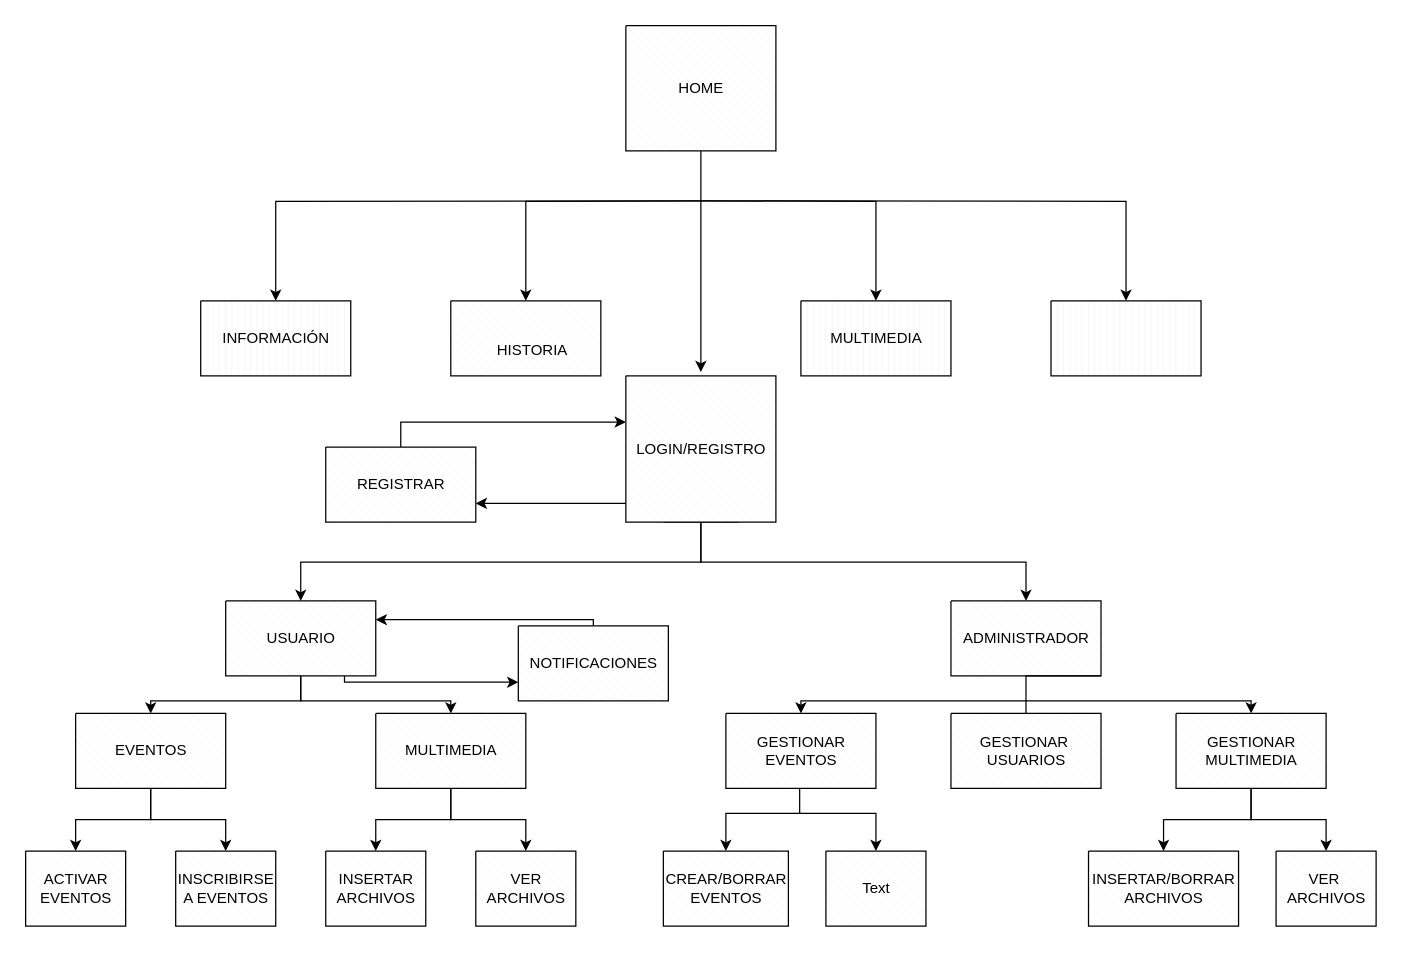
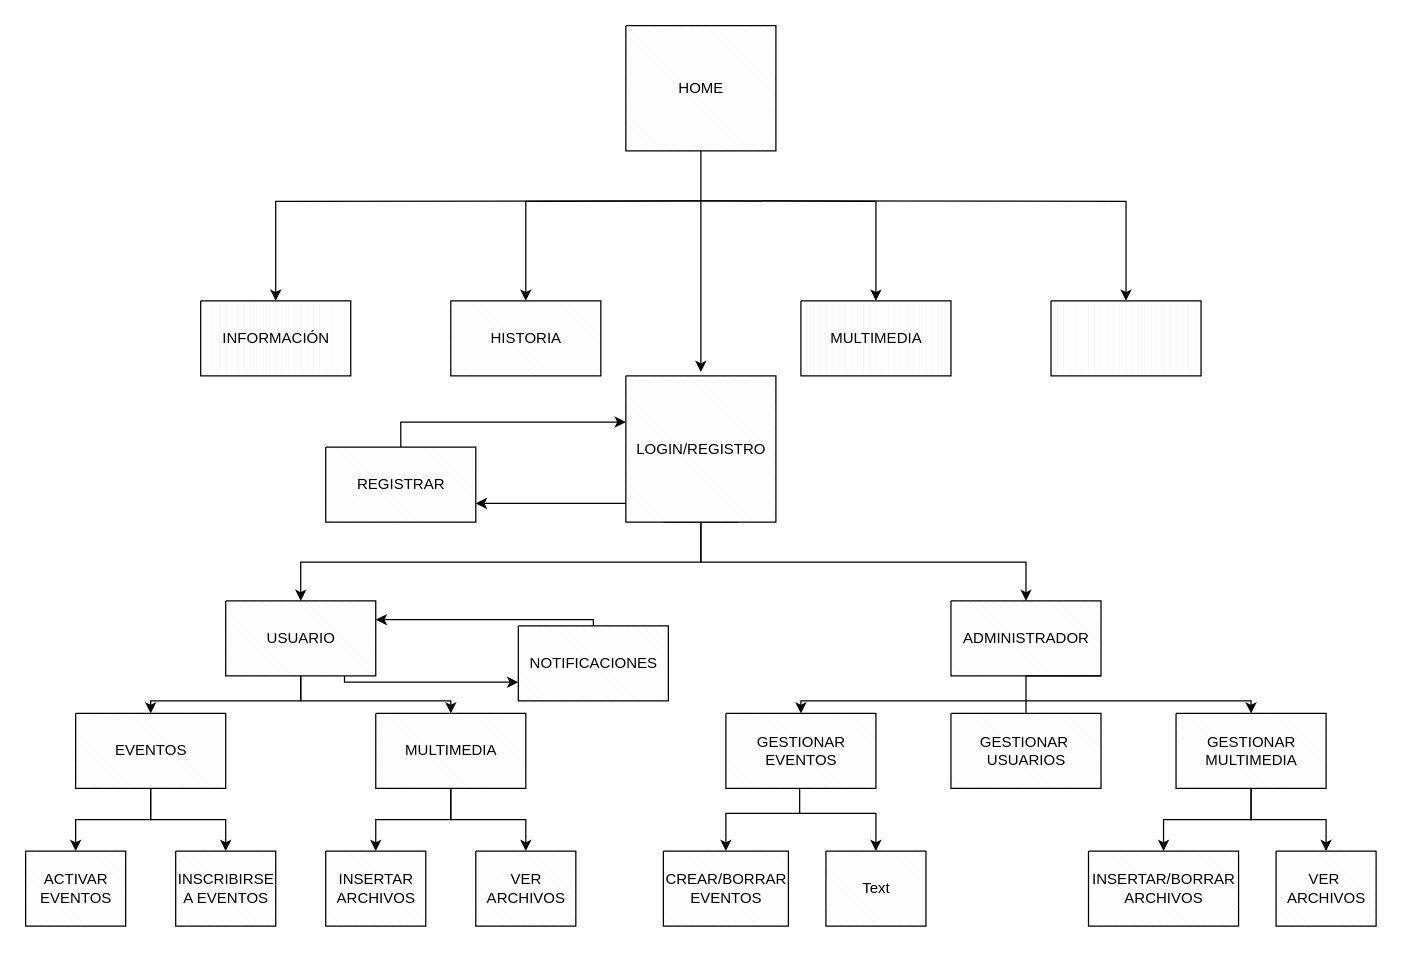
  <mxCell id="0" />
  <mxCell id="1" parent="0" />
  <mxCell id="2" style="edgeStyle=orthogonalEdgeStyle;rounded=0;orthogonalLoop=1;jettySize=auto;html=1;entryX=1;entryY=0.75;entryDx=0;entryDy=0;entryPerimeter=0;exitX=0.133;exitY=1;exitDx=0;exitDy=0;exitPerimeter=0;" edge="1" parent="1" target="13"><mxGeometry relative="1" as="geometry"><mxPoint x="515.96" y="387" as="sourcePoint" /><Array as="points"><mxPoint x="516" y="402" /></Array></mxGeometry></mxCell>
  <mxCell id="3" style="rounded=0;orthogonalLoop=1;jettySize=auto;html=1;edgeStyle=orthogonalEdgeStyle;exitX=0.5;exitY=1;exitDx=0;exitDy=0;exitPerimeter=0;" edge="1" parent="1" source="22"><mxGeometry relative="1" as="geometry"><mxPoint x="560" y="140" as="sourcePoint" /><mxPoint x="560" y="297" as="targetPoint" /></mxGeometry></mxCell>
  <mxCell id="4" style="edgeStyle=orthogonalEdgeStyle;rounded=0;orthogonalLoop=1;jettySize=auto;html=1;exitX=0.5;exitY=0;exitDx=0;exitDy=0;exitPerimeter=0;entryX=0.5;entryY=0;entryDx=0;entryDy=0;entryPerimeter=0;" edge="1" parent="1" target="5"><mxGeometry relative="1" as="geometry"><mxPoint x="560" y="160" as="sourcePoint" /></mxGeometry></mxCell>
  <mxCell id="5" value="" style="verticalLabelPosition=bottom;verticalAlign=top;html=1;shape=mxgraph.basic.patternFillRect;fillStyle=diagRev;step=5;fillStrokeWidth=0.2;fillStrokeColor=#dddddd;" vertex="1" parent="1"><mxGeometry x="360" y="240" width="120" height="60" as="geometry" /></mxCell>
  <mxCell id="6" style="edgeStyle=orthogonalEdgeStyle;rounded=0;orthogonalLoop=1;jettySize=auto;html=1;exitX=0.5;exitY=0;exitDx=0;exitDy=0;exitPerimeter=0;entryX=0.5;entryY=0;entryDx=0;entryDy=0;entryPerimeter=0;" edge="1" parent="1" target="7"><mxGeometry relative="1" as="geometry"><mxPoint x="560" y="160" as="sourcePoint" /></mxGeometry></mxCell>
  <mxCell id="7" value="" style="verticalLabelPosition=bottom;verticalAlign=top;html=1;shape=mxgraph.basic.patternFillRect;fillStyle=vert;step=5;fillStrokeWidth=0.2;fillStrokeColor=#dddddd;" vertex="1" parent="1"><mxGeometry x="160" y="240" width="120" height="60" as="geometry" /></mxCell>
  <mxCell id="8" style="edgeStyle=orthogonalEdgeStyle;rounded=0;orthogonalLoop=1;jettySize=auto;html=1;exitX=0.5;exitY=0;exitDx=0;exitDy=0;exitPerimeter=0;entryX=0.5;entryY=0;entryDx=0;entryDy=0;entryPerimeter=0;" edge="1" parent="1" target="9"><mxGeometry relative="1" as="geometry"><mxPoint x="560" y="160" as="sourcePoint" /></mxGeometry></mxCell>
  <mxCell id="9" value="" style="verticalLabelPosition=bottom;verticalAlign=top;html=1;shape=mxgraph.basic.patternFillRect;fillStyle=vert;step=5;fillStrokeWidth=0.2;fillStrokeColor=#dddddd;" vertex="1" parent="1"><mxGeometry x="640" y="240" width="120" height="60" as="geometry" /></mxCell>
  <mxCell id="10" style="edgeStyle=orthogonalEdgeStyle;rounded=0;orthogonalLoop=1;jettySize=auto;html=1;exitX=0.5;exitY=0;exitDx=0;exitDy=0;exitPerimeter=0;entryX=0.5;entryY=0;entryDx=0;entryDy=0;entryPerimeter=0;" edge="1" parent="1" target="11"><mxGeometry relative="1" as="geometry"><mxPoint x="560" y="160" as="sourcePoint" /></mxGeometry></mxCell>
  <mxCell id="11" value="" style="verticalLabelPosition=bottom;verticalAlign=top;html=1;shape=mxgraph.basic.patternFillRect;fillStyle=vert;step=5;fillStrokeWidth=0.2;fillStrokeColor=#dddddd;" vertex="1" parent="1"><mxGeometry x="840" y="240" width="120" height="60" as="geometry" /></mxCell>
  <mxCell id="12" style="edgeStyle=orthogonalEdgeStyle;rounded=0;orthogonalLoop=1;jettySize=auto;html=1;exitX=0.5;exitY=0;exitDx=0;exitDy=0;exitPerimeter=0;entryX=0;entryY=0.316;entryDx=0;entryDy=0;entryPerimeter=0;" edge="1" parent="1" source="13" target="19"><mxGeometry relative="1" as="geometry" /></mxCell>
  <mxCell id="13" value="" style="verticalLabelPosition=bottom;verticalAlign=top;html=1;shape=mxgraph.basic.patternFillRect;fillStyle=diagRev;step=5;fillStrokeWidth=0.2;fillStrokeColor=#dddddd;" vertex="1" parent="1"><mxGeometry x="260" y="357" width="120" height="60" as="geometry" /></mxCell>
  <mxCell id="14" style="edgeStyle=orthogonalEdgeStyle;rounded=0;orthogonalLoop=1;jettySize=auto;html=1;exitX=0.842;exitY=1.011;exitDx=0;exitDy=0;exitPerimeter=0;entryX=0;entryY=0.75;entryDx=0;entryDy=0;entryPerimeter=0;" edge="1" parent="1" target="16"><mxGeometry relative="1" as="geometry"><mxPoint x="275.04" y="531.02" as="sourcePoint" /><Array as="points"><mxPoint x="275" y="545.03" /></Array></mxGeometry></mxCell>
  <mxCell id="15" style="edgeStyle=orthogonalEdgeStyle;rounded=0;orthogonalLoop=1;jettySize=auto;html=1;exitX=0.5;exitY=0;exitDx=0;exitDy=0;exitPerimeter=0;entryX=1;entryY=0.25;entryDx=0;entryDy=0;entryPerimeter=0;" edge="1" parent="1" source="16" target="21"><mxGeometry relative="1" as="geometry"><mxPoint x="297" y="480.002" as="targetPoint" /><Array as="points"><mxPoint x="474" y="495" /></Array></mxGeometry></mxCell>
  <mxCell id="16" value="" style="verticalLabelPosition=bottom;verticalAlign=top;html=1;shape=mxgraph.basic.patternFillRect;fillStyle=diagRev;step=5;fillStrokeWidth=0.2;fillStrokeColor=#dddddd;" vertex="1" parent="1"><mxGeometry x="414" y="500.03" width="120" height="60" as="geometry" /></mxCell>
  <mxCell id="17" style="edgeStyle=orthogonalEdgeStyle;rounded=0;orthogonalLoop=1;jettySize=auto;html=1;exitX=0.25;exitY=1;exitDx=0;exitDy=0;exitPerimeter=0;entryX=0.5;entryY=0;entryDx=0;entryDy=0;entryPerimeter=0;" edge="1" parent="1" source="19" target="21"><mxGeometry relative="1" as="geometry"><Array as="points"><mxPoint x="560" y="417" /><mxPoint x="560" y="449" /><mxPoint x="240" y="449" /></Array></mxGeometry></mxCell>
  <mxCell id="18" style="edgeStyle=orthogonalEdgeStyle;rounded=0;orthogonalLoop=1;jettySize=auto;html=1;exitX=0.75;exitY=1;exitDx=0;exitDy=0;exitPerimeter=0;entryX=0.5;entryY=0;entryDx=0;entryDy=0;entryPerimeter=0;" edge="1" parent="1" source="19" target="20"><mxGeometry relative="1" as="geometry"><Array as="points"><mxPoint x="560" y="417" /><mxPoint x="560" y="449" /><mxPoint x="820" y="449" /></Array></mxGeometry></mxCell>
  <mxCell id="19" value="" style="verticalLabelPosition=bottom;verticalAlign=top;html=1;shape=mxgraph.basic.patternFillRect;fillStyle=diagRev;step=5;fillStrokeWidth=0.2;fillStrokeColor=#dddddd;" vertex="1" parent="1"><mxGeometry x="500" y="300" width="120" height="117" as="geometry" /></mxCell>
  <mxCell id="20" value="" style="verticalLabelPosition=bottom;verticalAlign=top;html=1;shape=mxgraph.basic.patternFillRect;fillStyle=diagRev;step=5;fillStrokeWidth=0.2;fillStrokeColor=#dddddd;" vertex="1" parent="1"><mxGeometry x="760" y="480" width="120" height="60" as="geometry" /></mxCell>
  <mxCell id="21" value="" style="verticalLabelPosition=bottom;verticalAlign=top;html=1;shape=mxgraph.basic.patternFillRect;fillStyle=diagRev;step=5;fillStrokeWidth=0.2;fillStrokeColor=#dddddd;" vertex="1" parent="1"><mxGeometry x="180" y="480" width="120" height="60" as="geometry" /></mxCell>
  <mxCell id="22" value="" style="verticalLabelPosition=bottom;verticalAlign=top;html=1;shape=mxgraph.basic.patternFillRect;fillStyle=diagRev;step=5;fillStrokeWidth=0.2;fillStrokeColor=#dddddd;" vertex="1" parent="1"><mxGeometry x="500" y="20" width="120" height="100" as="geometry" /></mxCell>
  <mxCell id="23" style="edgeStyle=orthogonalEdgeStyle;rounded=0;orthogonalLoop=1;jettySize=auto;html=1;exitX=0.5;exitY=1;exitDx=0;exitDy=0;exitPerimeter=0;entryX=0.5;entryY=0;entryDx=0;entryDy=0;entryPerimeter=0;" edge="1" parent="1" source="21" target="26"><mxGeometry relative="1" as="geometry"><Array as="points"><mxPoint x="240" y="560" /><mxPoint x="120" y="560" /></Array></mxGeometry></mxCell>
  <mxCell id="24" style="edgeStyle=orthogonalEdgeStyle;rounded=0;orthogonalLoop=1;jettySize=auto;html=1;exitX=0.5;exitY=1;exitDx=0;exitDy=0;exitPerimeter=0;entryX=0.5;entryY=0;entryDx=0;entryDy=0;entryPerimeter=0;" edge="1" parent="1" source="26" target="37"><mxGeometry relative="1" as="geometry" /></mxCell>
  <mxCell id="25" style="edgeStyle=orthogonalEdgeStyle;rounded=0;orthogonalLoop=1;jettySize=auto;html=1;exitX=0.5;exitY=1;exitDx=0;exitDy=0;exitPerimeter=0;entryX=0.5;entryY=0;entryDx=0;entryDy=0;entryPerimeter=0;" edge="1" parent="1" source="26" target="38"><mxGeometry relative="1" as="geometry" /></mxCell>
  <mxCell id="26" value="" style="verticalLabelPosition=bottom;verticalAlign=top;html=1;shape=mxgraph.basic.patternFillRect;fillStyle=diagRev;step=5;fillStrokeWidth=0.2;fillStrokeColor=#dddddd;" vertex="1" parent="1"><mxGeometry x="60" y="570" width="120" height="60" as="geometry" /></mxCell>
  <mxCell id="27" style="edgeStyle=orthogonalEdgeStyle;rounded=0;orthogonalLoop=1;jettySize=auto;html=1;exitX=0.5;exitY=0;exitDx=0;exitDy=0;exitPerimeter=0;entryX=0.5;entryY=0;entryDx=0;entryDy=0;entryPerimeter=0;" edge="1" parent="1" target="30"><mxGeometry relative="1" as="geometry"><mxPoint x="240" y="540" as="sourcePoint" /><Array as="points"><mxPoint x="240" y="560" /><mxPoint x="360" y="560" /></Array></mxGeometry></mxCell>
  <mxCell id="28" style="edgeStyle=orthogonalEdgeStyle;rounded=0;orthogonalLoop=1;jettySize=auto;html=1;exitX=0.5;exitY=1;exitDx=0;exitDy=0;exitPerimeter=0;entryX=0.5;entryY=0;entryDx=0;entryDy=0;entryPerimeter=0;" edge="1" parent="1" source="30" target="39"><mxGeometry relative="1" as="geometry" /></mxCell>
  <mxCell id="29" style="edgeStyle=orthogonalEdgeStyle;rounded=0;orthogonalLoop=1;jettySize=auto;html=1;exitX=0.5;exitY=1;exitDx=0;exitDy=0;exitPerimeter=0;entryX=0.5;entryY=0;entryDx=0;entryDy=0;entryPerimeter=0;" edge="1" parent="1" source="30" target="40"><mxGeometry relative="1" as="geometry" /></mxCell>
  <mxCell id="30" value="" style="verticalLabelPosition=bottom;verticalAlign=top;html=1;shape=mxgraph.basic.patternFillRect;fillStyle=diagRev;step=5;fillStrokeWidth=0.2;fillStrokeColor=#dddddd;" vertex="1" parent="1"><mxGeometry x="300" y="570" width="120" height="60" as="geometry" /></mxCell>
  <mxCell id="31" style="edgeStyle=orthogonalEdgeStyle;rounded=0;orthogonalLoop=1;jettySize=auto;html=1;entryX=0.5;entryY=0;entryDx=0;entryDy=0;entryPerimeter=0;" edge="1" parent="1" target="41"><mxGeometry relative="1" as="geometry"><mxPoint x="640" y="650" as="sourcePoint" /><Array as="points"><mxPoint x="580" y="650" /></Array></mxGeometry></mxCell>
  <mxCell id="32" style="edgeStyle=orthogonalEdgeStyle;rounded=0;orthogonalLoop=1;jettySize=auto;html=1;exitX=0.5;exitY=1;exitDx=0;exitDy=0;exitPerimeter=0;entryX=0.5;entryY=0;entryDx=0;entryDy=0;entryPerimeter=0;" edge="1" parent="1" source="33" target="42"><mxGeometry relative="1" as="geometry"><mxPoint x="639" y="633" as="sourcePoint" /><Array as="points"><mxPoint x="639" y="630" /><mxPoint x="639" y="650" /><mxPoint x="700" y="650" /></Array></mxGeometry></mxCell>
  <mxCell id="33" value="" style="verticalLabelPosition=bottom;verticalAlign=top;html=1;shape=mxgraph.basic.patternFillRect;fillStyle=diagRev;step=5;fillStrokeWidth=0.2;fillStrokeColor=#dddddd;" vertex="1" parent="1"><mxGeometry x="580" y="570" width="120" height="60" as="geometry" /></mxCell>
  <mxCell id="34" style="edgeStyle=orthogonalEdgeStyle;rounded=0;orthogonalLoop=1;jettySize=auto;html=1;exitX=0.5;exitY=1;exitDx=0;exitDy=0;exitPerimeter=0;entryX=0.5;entryY=0;entryDx=0;entryDy=0;entryPerimeter=0;" edge="1" parent="1" source="36" target="43"><mxGeometry relative="1" as="geometry" /></mxCell>
  <mxCell id="35" style="edgeStyle=orthogonalEdgeStyle;rounded=0;orthogonalLoop=1;jettySize=auto;html=1;exitX=0.5;exitY=1;exitDx=0;exitDy=0;exitPerimeter=0;entryX=0.5;entryY=0;entryDx=0;entryDy=0;entryPerimeter=0;" edge="1" parent="1" source="36" target="44"><mxGeometry relative="1" as="geometry" /></mxCell>
  <mxCell id="36" value="" style="verticalLabelPosition=bottom;verticalAlign=top;html=1;shape=mxgraph.basic.patternFillRect;fillStyle=diagRev;step=5;fillStrokeWidth=0.2;fillStrokeColor=#dddddd;" vertex="1" parent="1"><mxGeometry x="940" y="570" width="120" height="60" as="geometry" /></mxCell>
  <mxCell id="37" value="" style="verticalLabelPosition=bottom;verticalAlign=top;html=1;shape=mxgraph.basic.patternFillRect;fillStyle=diagRev;step=5;fillStrokeWidth=0.2;fillStrokeColor=#dddddd;" vertex="1" parent="1"><mxGeometry x="20" y="680" width="80" height="60" as="geometry" /></mxCell>
  <mxCell id="38" value="" style="verticalLabelPosition=bottom;verticalAlign=top;html=1;shape=mxgraph.basic.patternFillRect;fillStyle=diagRev;step=5;fillStrokeWidth=0.2;fillStrokeColor=#dddddd;" vertex="1" parent="1"><mxGeometry x="140" y="680" width="80" height="60" as="geometry" /></mxCell>
  <mxCell id="39" value="" style="verticalLabelPosition=bottom;verticalAlign=top;html=1;shape=mxgraph.basic.patternFillRect;fillStyle=diagRev;step=5;fillStrokeWidth=0.2;fillStrokeColor=#dddddd;" vertex="1" parent="1"><mxGeometry x="260" y="680" width="80" height="60" as="geometry" /></mxCell>
  <mxCell id="40" value="" style="verticalLabelPosition=bottom;verticalAlign=top;html=1;shape=mxgraph.basic.patternFillRect;fillStyle=diagRev;step=5;fillStrokeWidth=0.2;fillStrokeColor=#dddddd;" vertex="1" parent="1"><mxGeometry x="380" y="680" width="80" height="60" as="geometry" /></mxCell>
  <mxCell id="41" value="" style="verticalLabelPosition=bottom;verticalAlign=top;html=1;shape=mxgraph.basic.patternFillRect;fillStyle=diagRev;step=5;fillStrokeWidth=0.2;fillStrokeColor=#dddddd;" vertex="1" parent="1"><mxGeometry x="530" y="680" width="100" height="60" as="geometry" /></mxCell>
  <mxCell id="42" value="" style="verticalLabelPosition=bottom;verticalAlign=top;html=1;shape=mxgraph.basic.patternFillRect;fillStyle=diagRev;step=5;fillStrokeWidth=0.2;fillStrokeColor=#dddddd;" vertex="1" parent="1"><mxGeometry x="660" y="680" width="80" height="60" as="geometry" /></mxCell>
  <mxCell id="43" value="" style="verticalLabelPosition=bottom;verticalAlign=top;html=1;shape=mxgraph.basic.patternFillRect;fillStyle=diagRev;step=5;fillStrokeWidth=0.2;fillStrokeColor=#dddddd;" vertex="1" parent="1"><mxGeometry x="870" y="680" width="120" height="60" as="geometry" /></mxCell>
  <mxCell id="44" value="" style="verticalLabelPosition=bottom;verticalAlign=top;html=1;shape=mxgraph.basic.patternFillRect;fillStyle=diagRev;step=5;fillStrokeWidth=0.2;fillStrokeColor=#dddddd;" vertex="1" parent="1"><mxGeometry x="1020" y="680" width="80" height="60" as="geometry" /></mxCell>
  <mxCell id="45" style="edgeStyle=orthogonalEdgeStyle;rounded=0;orthogonalLoop=1;jettySize=auto;html=1;exitX=0.5;exitY=1;exitDx=0;exitDy=0;exitPerimeter=0;entryX=0.5;entryY=0;entryDx=0;entryDy=0;entryPerimeter=0;" edge="1" parent="1" target="33"><mxGeometry relative="1" as="geometry"><mxPoint x="880" y="540" as="sourcePoint" /><mxPoint x="760" y="570" as="targetPoint" /><Array as="points"><mxPoint x="820" y="540" /><mxPoint x="820" y="560" /><mxPoint x="640" y="560" /></Array></mxGeometry></mxCell>
  <mxCell id="46" style="edgeStyle=orthogonalEdgeStyle;rounded=0;orthogonalLoop=1;jettySize=auto;html=1;exitX=0.5;exitY=0;exitDx=0;exitDy=0;exitPerimeter=0;entryX=0.5;entryY=0;entryDx=0;entryDy=0;entryPerimeter=0;" edge="1" parent="1" source="68"><mxGeometry relative="1" as="geometry"><mxPoint x="1000" y="570" as="targetPoint" /><mxPoint x="880" y="540" as="sourcePoint" /><Array as="points"><mxPoint x="820" y="560" /><mxPoint x="1000" y="560" /></Array></mxGeometry></mxCell>
  <mxCell id="47" value="HOME" style="text;html=1;resizable=0;autosize=1;align=center;verticalAlign=middle;points=[];fillColor=none;strokeColor=none;rounded=0;" vertex="1" parent="1"><mxGeometry x="535" y="60" width="50" height="20" as="geometry" /></mxCell>
  <mxCell id="48" value="INFORMACIÓN" style="text;html=1;resizable=0;autosize=1;align=center;verticalAlign=middle;points=[];fillColor=none;strokeColor=none;rounded=0;" vertex="1" parent="1"><mxGeometry x="170" y="260" width="100" height="20" as="geometry" /></mxCell>
- <mxCell id="49" value="HISTORIA" style="text;html=1;resizable=0;autosize=1;align=center;verticalAlign=middle;points=[];fillColor=none;strokeColor=none;rounded=0;" vertex="1" parent="1"><mxGeometry x="390" y="270" width="70" height="20" as="geometry" /></mxCell>
+ <mxCell id="49" value="HISTORIA" style="text;html=1;resizable=0;autosize=1;align=center;verticalAlign=middle;points=[];fillColor=none;strokeColor=none;rounded=0;" vertex="1" parent="1"><mxGeometry x="385" y="260" width="70" height="20" as="geometry" /></mxCell>
  <mxCell id="50" value="MULTIMEDIA" style="text;html=1;resizable=0;autosize=1;align=center;verticalAlign=middle;points=[];fillColor=none;strokeColor=none;rounded=0;" vertex="1" parent="1"><mxGeometry x="655" y="260" width="90" height="20" as="geometry" /></mxCell>
  <mxCell id="51" value="REGISTRAR" style="text;html=1;resizable=0;autosize=1;align=center;verticalAlign=middle;points=[];fillColor=none;strokeColor=none;rounded=0;" vertex="1" parent="1"><mxGeometry x="275" y="377" width="90" height="20" as="geometry" /></mxCell>
  <mxCell id="52" value="LOGIN/REGISTRO" style="text;html=1;resizable=0;autosize=1;align=center;verticalAlign=middle;points=[];fillColor=none;strokeColor=none;rounded=0;" vertex="1" parent="1"><mxGeometry x="500" y="348.5" width="120" height="20" as="geometry" /></mxCell>
  <mxCell id="53" value="NOTIFICACIONES" style="text;html=1;resizable=0;autosize=1;align=center;verticalAlign=middle;points=[];fillColor=none;strokeColor=none;rounded=0;" vertex="1" parent="1"><mxGeometry x="414" y="520.03" width="120" height="20" as="geometry" /></mxCell>
  <mxCell id="54" value="USUARIO" style="text;html=1;resizable=0;autosize=1;align=center;verticalAlign=middle;points=[];fillColor=none;strokeColor=none;rounded=0;" vertex="1" parent="1"><mxGeometry x="205" y="500" width="70" height="20" as="geometry" /></mxCell>
  <mxCell id="55" value="ADMINISTRADOR" style="text;html=1;resizable=0;autosize=1;align=center;verticalAlign=middle;points=[];fillColor=none;strokeColor=none;rounded=0;" vertex="1" parent="1"><mxGeometry x="760" y="500" width="120" height="20" as="geometry" /></mxCell>
  <mxCell id="56" value="EVENTOS" style="text;html=1;resizable=0;autosize=1;align=center;verticalAlign=middle;points=[];fillColor=none;strokeColor=none;rounded=0;" vertex="1" parent="1"><mxGeometry x="85" y="590" width="70" height="20" as="geometry" /></mxCell>
  <mxCell id="57" value="MULTIMEDIA" style="text;html=1;resizable=0;autosize=1;align=center;verticalAlign=middle;points=[];fillColor=none;strokeColor=none;rounded=0;" vertex="1" parent="1"><mxGeometry x="315" y="590" width="90" height="20" as="geometry" /></mxCell>
  <mxCell id="58" value="GESTIONAR&lt;br&gt;EVENTOS" style="text;html=1;resizable=0;autosize=1;align=center;verticalAlign=middle;points=[];fillColor=none;strokeColor=none;rounded=0;" vertex="1" parent="1"><mxGeometry x="595" y="585" width="90" height="30" as="geometry" /></mxCell>
  <mxCell id="59" value="GESTIONAR&lt;br&gt;MULTIMEDIA" style="text;html=1;resizable=0;autosize=1;align=center;verticalAlign=middle;points=[];fillColor=none;strokeColor=none;rounded=0;" vertex="1" parent="1"><mxGeometry x="955" y="585" width="90" height="30" as="geometry" /></mxCell>
  <mxCell id="60" value="ACTIVAR&lt;br&gt;EVENTOS" style="text;html=1;resizable=0;autosize=1;align=center;verticalAlign=middle;points=[];fillColor=none;strokeColor=none;rounded=0;" vertex="1" parent="1"><mxGeometry x="25" y="695" width="70" height="30" as="geometry" /></mxCell>
  <mxCell id="61" value="INSCRIBIRSE&lt;br&gt;A EVENTOS" style="text;html=1;resizable=0;autosize=1;align=center;verticalAlign=middle;points=[];fillColor=none;strokeColor=none;rounded=0;" vertex="1" parent="1"><mxGeometry x="135" y="695" width="90" height="30" as="geometry" /></mxCell>
  <mxCell id="62" value="INSERTAR&lt;br&gt;ARCHIVOS" style="text;html=1;resizable=0;autosize=1;align=center;verticalAlign=middle;points=[];fillColor=none;strokeColor=none;rounded=0;" vertex="1" parent="1"><mxGeometry x="260" y="695" width="80" height="30" as="geometry" /></mxCell>
  <mxCell id="63" value="VER&lt;br&gt;ARCHIVOS" style="text;html=1;resizable=0;autosize=1;align=center;verticalAlign=middle;points=[];fillColor=none;strokeColor=none;rounded=0;" vertex="1" parent="1"><mxGeometry x="380" y="695" width="80" height="30" as="geometry" /></mxCell>
  <mxCell id="64" value="CREAR/BORRAR&lt;br&gt;EVENTOS" style="text;html=1;resizable=0;autosize=1;align=center;verticalAlign=middle;points=[];fillColor=none;strokeColor=none;rounded=0;" vertex="1" parent="1"><mxGeometry x="525" y="695" width="110" height="30" as="geometry" /></mxCell>
  <mxCell id="65" value="Text" style="text;html=1;resizable=0;autosize=1;align=center;verticalAlign=middle;points=[];fillColor=none;strokeColor=none;rounded=0;" vertex="1" parent="1"><mxGeometry x="680" y="700" width="40" height="20" as="geometry" /></mxCell>
  <mxCell id="66" value="INSERTAR/BORRAR&lt;br&gt;ARCHIVOS" style="text;html=1;resizable=0;autosize=1;align=center;verticalAlign=middle;points=[];fillColor=none;strokeColor=none;rounded=0;" vertex="1" parent="1"><mxGeometry x="865" y="695" width="130" height="30" as="geometry" /></mxCell>
  <mxCell id="67" value="VER&amp;nbsp;&lt;br&gt;ARCHIVOS" style="text;html=1;resizable=0;autosize=1;align=center;verticalAlign=middle;points=[];fillColor=none;strokeColor=none;rounded=0;" vertex="1" parent="1"><mxGeometry x="1020" y="695" width="80" height="30" as="geometry" /></mxCell>
  <mxCell id="68" value="" style="verticalLabelPosition=bottom;verticalAlign=top;html=1;shape=mxgraph.basic.patternFillRect;fillStyle=diagRev;step=5;fillStrokeWidth=0.2;fillStrokeColor=#dddddd;" vertex="1" parent="1"><mxGeometry x="760" y="570" width="120" height="60" as="geometry" /></mxCell>
  <mxCell id="69" value="GESTIONAR&amp;nbsp;&lt;br&gt;USUARIOS" style="text;html=1;resizable=0;autosize=1;align=center;verticalAlign=middle;points=[];fillColor=none;strokeColor=none;rounded=0;" vertex="1" parent="1"><mxGeometry x="775" y="585" width="90" height="30" as="geometry" /></mxCell>
